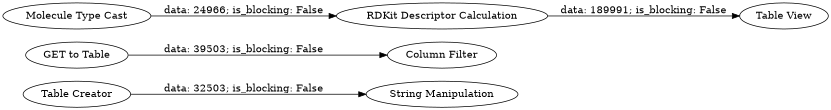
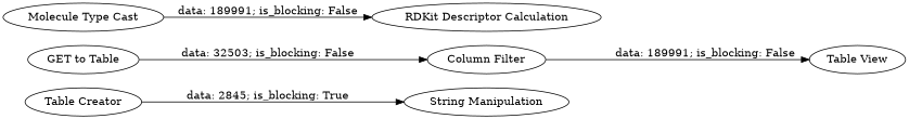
  digraph {
    rankdir=LR
    n1 [label="String Manipulation"]
    n2 [label="GET to Table"]
    n3 [label="Column Filter"]
    n4 [label="Molecule Type Cast"]
    n5 [label="RDKit Descriptor Calculation"]
    n6 [label="Table View"]
    n7 [label="Table Creator"]
-   n2 -> n3 [label="data: 39503; is_blocking: False"]
-   n4 -> n5 [label="data: 24966; is_blocking: False"]
-   n5 -> n6 [label="data: 189991; is_blocking: False"]
-   n7 -> n1 [label="data: 32503; is_blocking: False"]
+   n2 -> n3 [label="data: 32503; is_blocking: False"]
+   n4 -> n5 [label="data: 189991; is_blocking: False"]
+   n3 -> n6 [label="data: 189991; is_blocking: False"]
+   n7 -> n1 [label="data: 2845; is_blocking: True"]
  }
